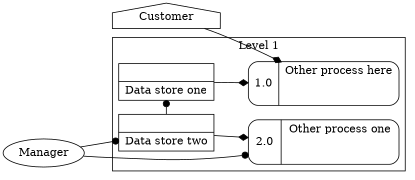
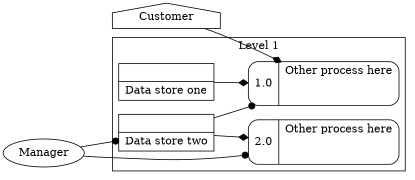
  digraph {
    rankdir=LR
    node [shape=record]
    edge [arrowhead=diamond]
    n1 [label="<f0>    |<f1> Data store one"]
    n2 [label="<f0>   |<f1> Data store two"]
    n3 [label="{<f0> 1.0|<f1> Other process here\n\n\n}" shape=Mrecord]
-   n4 [label="{<f0> 2.0|<f1> Other process one\n\n\n}" shape=Mrecord]
+   n4 [label="{<f0> 2.0|<f1> Other process here\n\n\n}" shape=Mrecord]
    n5 [label=Customer shape=house]
    n6 [label=Manager shape=ellipse]
    subgraph cluster_1 {
      label="Level 1"
      n3
      n4
      subgraph sub_2 {
        label="Level 1"
        rank=same
        n1
        n2
      }
    }
    subgraph sub_3 {
      n5
      n6
    }
    n1 -> n3
-   n2 -> n1 [arrowhead=dot]
+   n2 -> n3 [arrowhead=dot]
    n2 -> n4
    n5 -> n3
    n6 -> n2 [arrowhead=dot]
    n6 -> n4 [arrowhead=dot]
  }
